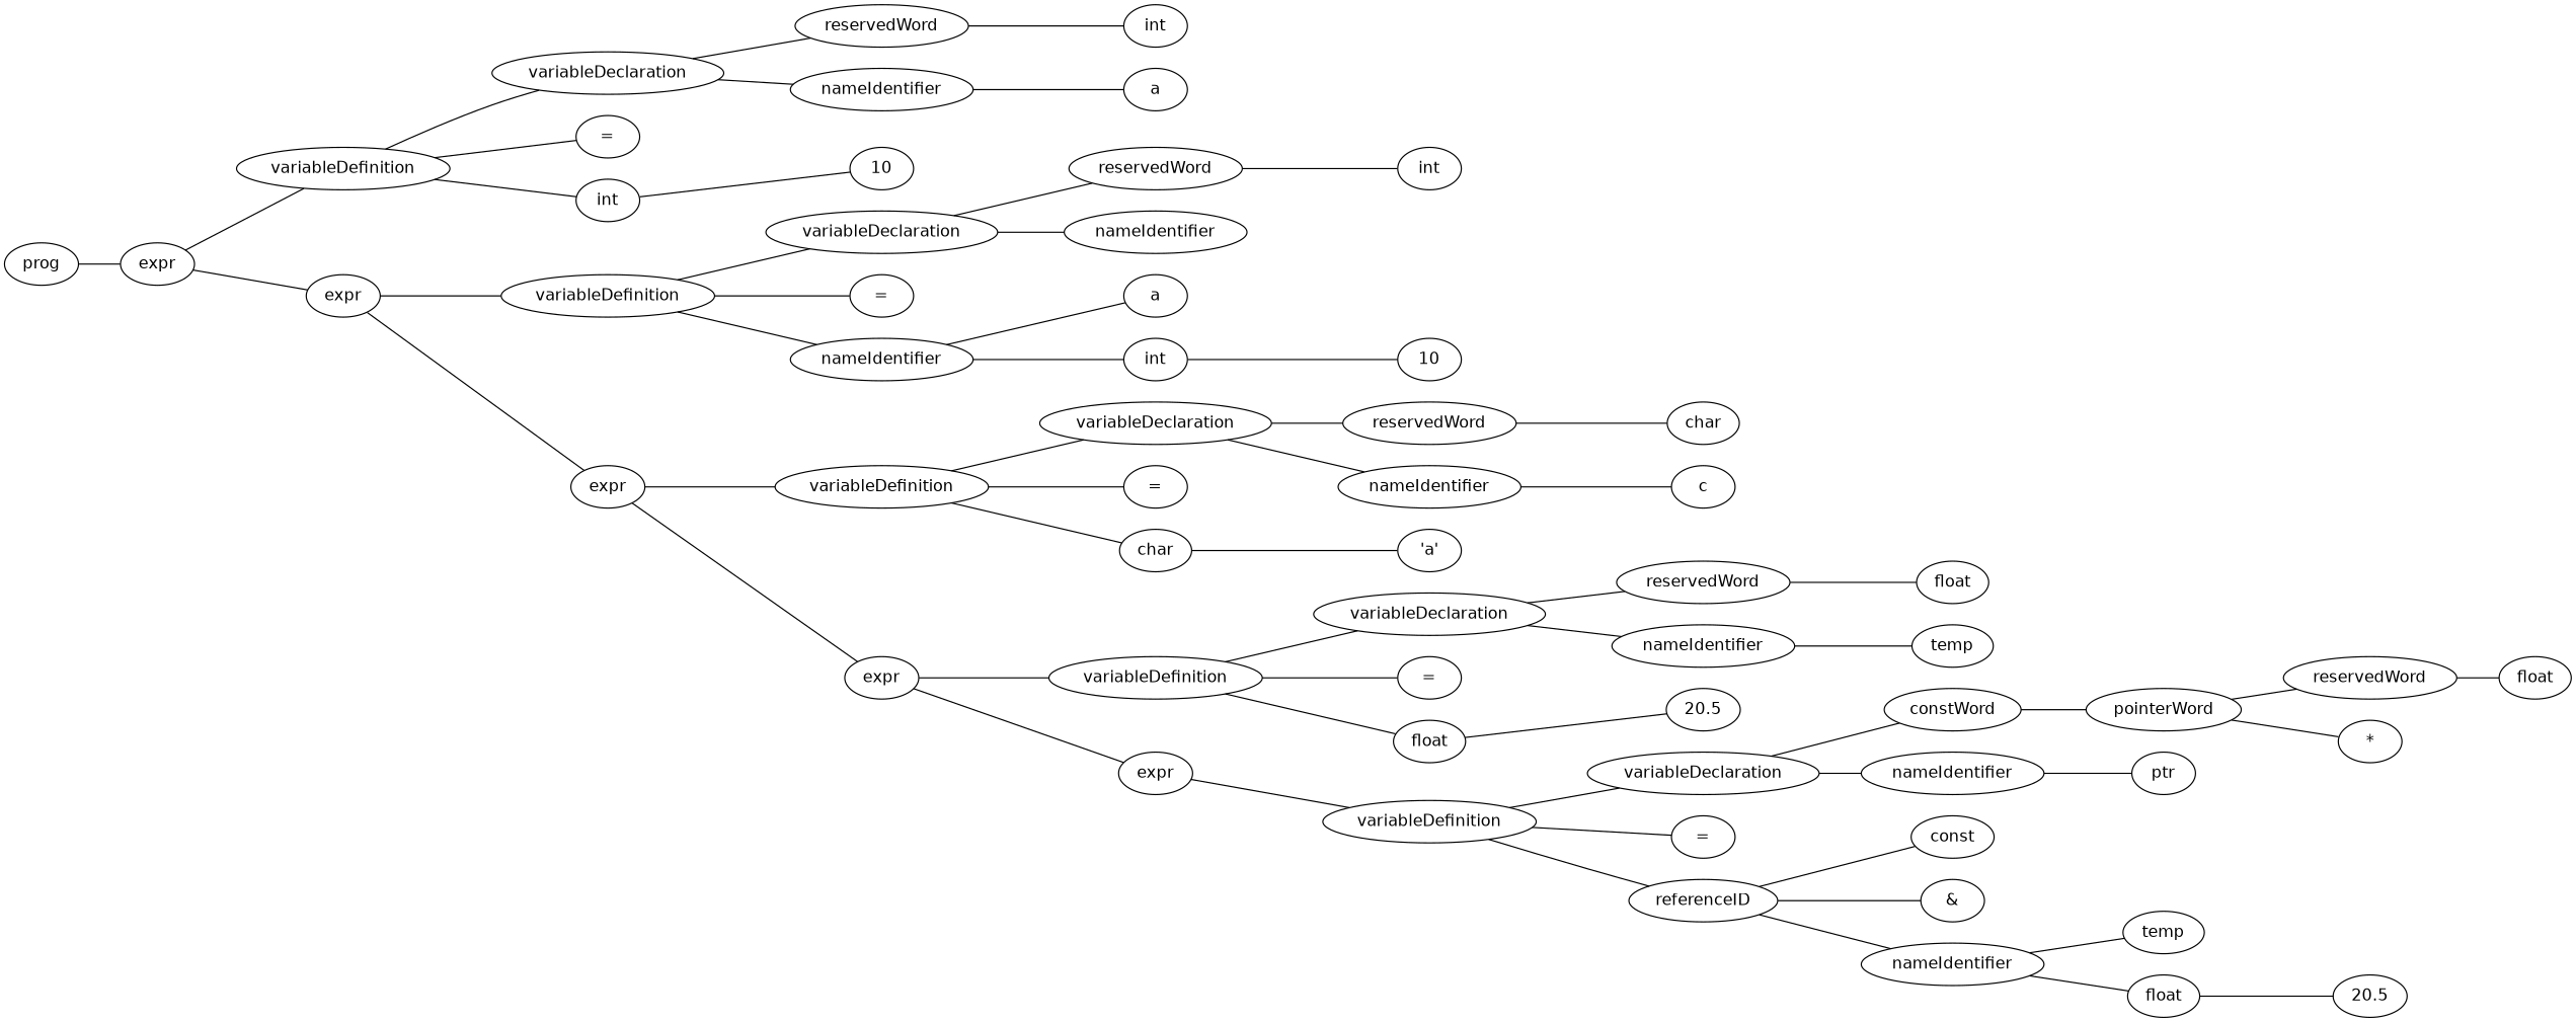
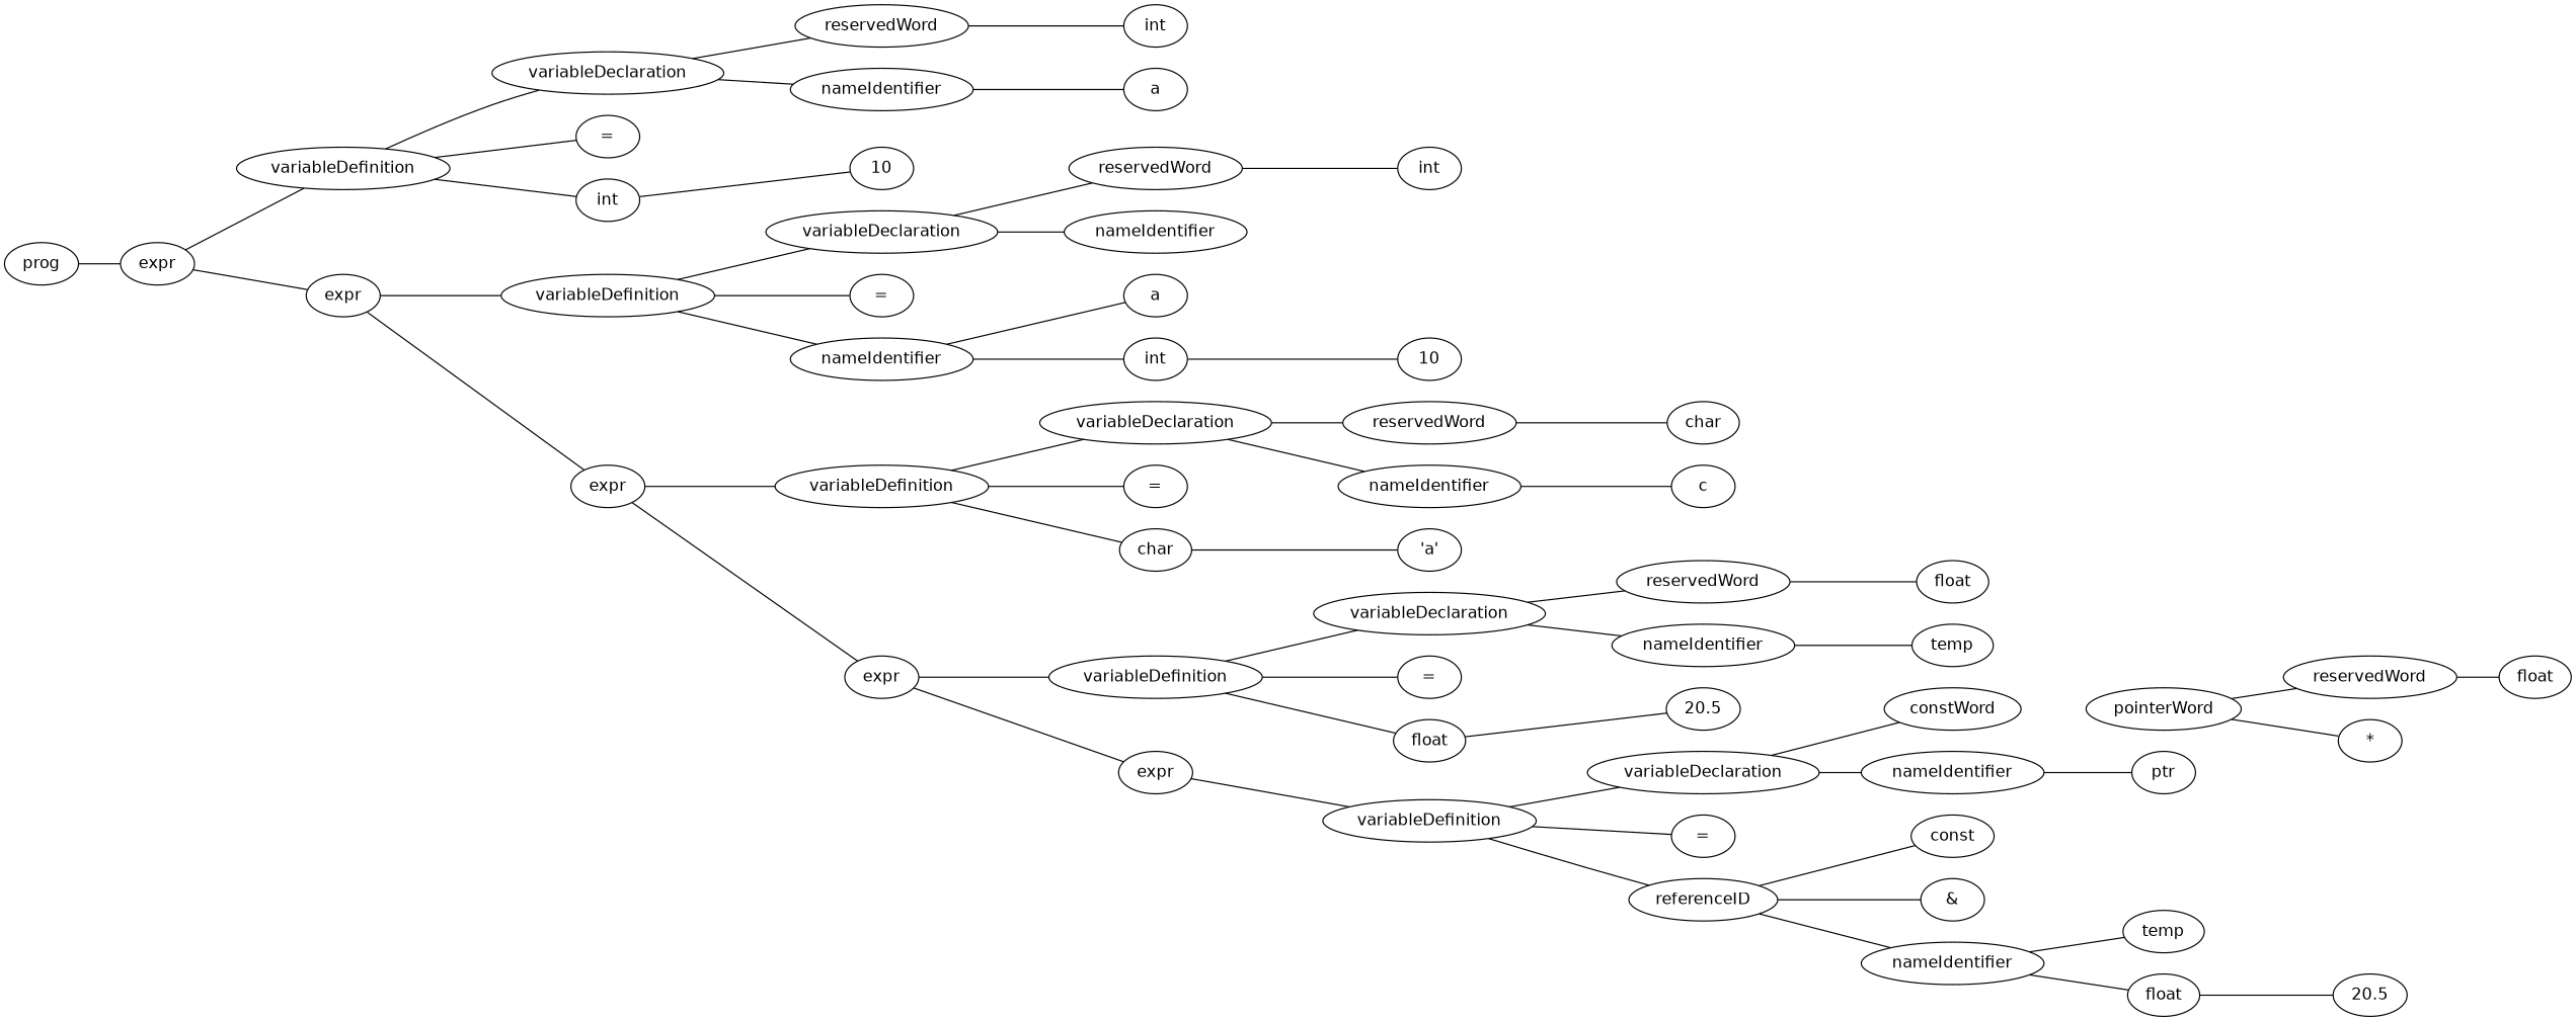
  graph {
    fontname="DejaVu Sans"
    rankdir=LR
    node [fontname="DejaVu Sans"]
    edge [fontname="DejaVu Sans"]
    n1 [label=prog]
    n2 [label=expr]
    n3 [label=variableDefinition]
    n4 [label=expr]
    n5 [label=variableDeclaration]
    n6 [label="="]
    n7 [label=int]
    n8 [label=variableDefinition]
    n9 [label=expr]
    n10 [label=reservedWord]
    n11 [label=nameIdentifier]
    n12 [label=10]
    n13 [label=int]
    n14 [label=a]
    n15 [label=variableDeclaration]
    n16 [label="="]
    n17 [label=nameIdentifier]
    n18 [label=variableDefinition]
    n19 [label=expr]
    n20 [label=reservedWord]
    n21 [label=nameIdentifier]
    n22 [label=a]
    n23 [label=int]
    n24 [label=int]
    n25 [label=10]
    n26 [label=variableDeclaration]
    n27 [label="="]
    n28 [label=char]
    n29 [label=variableDefinition]
    n30 [label=expr]
    n31 [label=reservedWord]
    n32 [label=nameIdentifier]
    n33 [label="'a'"]
    n34 [label=char]
    n35 [label=c]
    n36 [label=variableDeclaration]
    n37 [label="="]
    n38 [label=float]
    n39 [label=variableDefinition]
    n40 [label=reservedWord]
    n41 [label=nameIdentifier]
    n42 [label=20.5]
    n43 [label=float]
    n44 [label=temp]
    n45 [label=variableDeclaration]
    n46 [label="="]
    n47 [label=referenceID]
    n48 [label=constWord]
    n49 [label=nameIdentifier]
    n50 [label=const]
    n51 [label="&"]
    n52 [label=nameIdentifier]
    n53 [label=pointerWord]
    n54 [label=ptr]
    n55 [label=reservedWord]
    n56 [label="*"]
    n57 [label=float]
    n58 [label=temp]
    n59 [label=float]
    n60 [label=20.5]
    n1 -- n2
    n2 -- n3
    n2 -- n4
    n3 -- n5
    n3 -- n6
    n3 -- n7
    n4 -- n8
    n4 -- n9
    n5 -- n10
    n5 -- n11
    n7 -- n12
    n8 -- n15
    n8 -- n16
    n8 -- n17
    n9 -- n18
    n9 -- n19
    n10 -- n13
    n11 -- n14
    n15 -- n20
    n15 -- n21
    n17 -- n22
    n17 -- n23
    n18 -- n26
    n18 -- n27
    n18 -- n28
    n19 -- n29
    n19 -- n30
    n20 -- n24
    n23 -- n25
    n26 -- n31
    n26 -- n32
    n28 -- n33
    n29 -- n36
    n29 -- n37
    n29 -- n38
    n30 -- n39
    n31 -- n34
    n32 -- n35
    n36 -- n40
    n36 -- n41
    n38 -- n42
    n39 -- n45
    n39 -- n46
    n39 -- n47
    n40 -- n43
    n41 -- n44
    n45 -- n48
    n45 -- n49
    n47 -- n50
    n47 -- n51
    n47 -- n52
-   n48 -- n53
    n49 -- n54
    n52 -- n58
    n52 -- n59
    n53 -- n55
    n53 -- n56
    n55 -- n57
    n59 -- n60
  }
